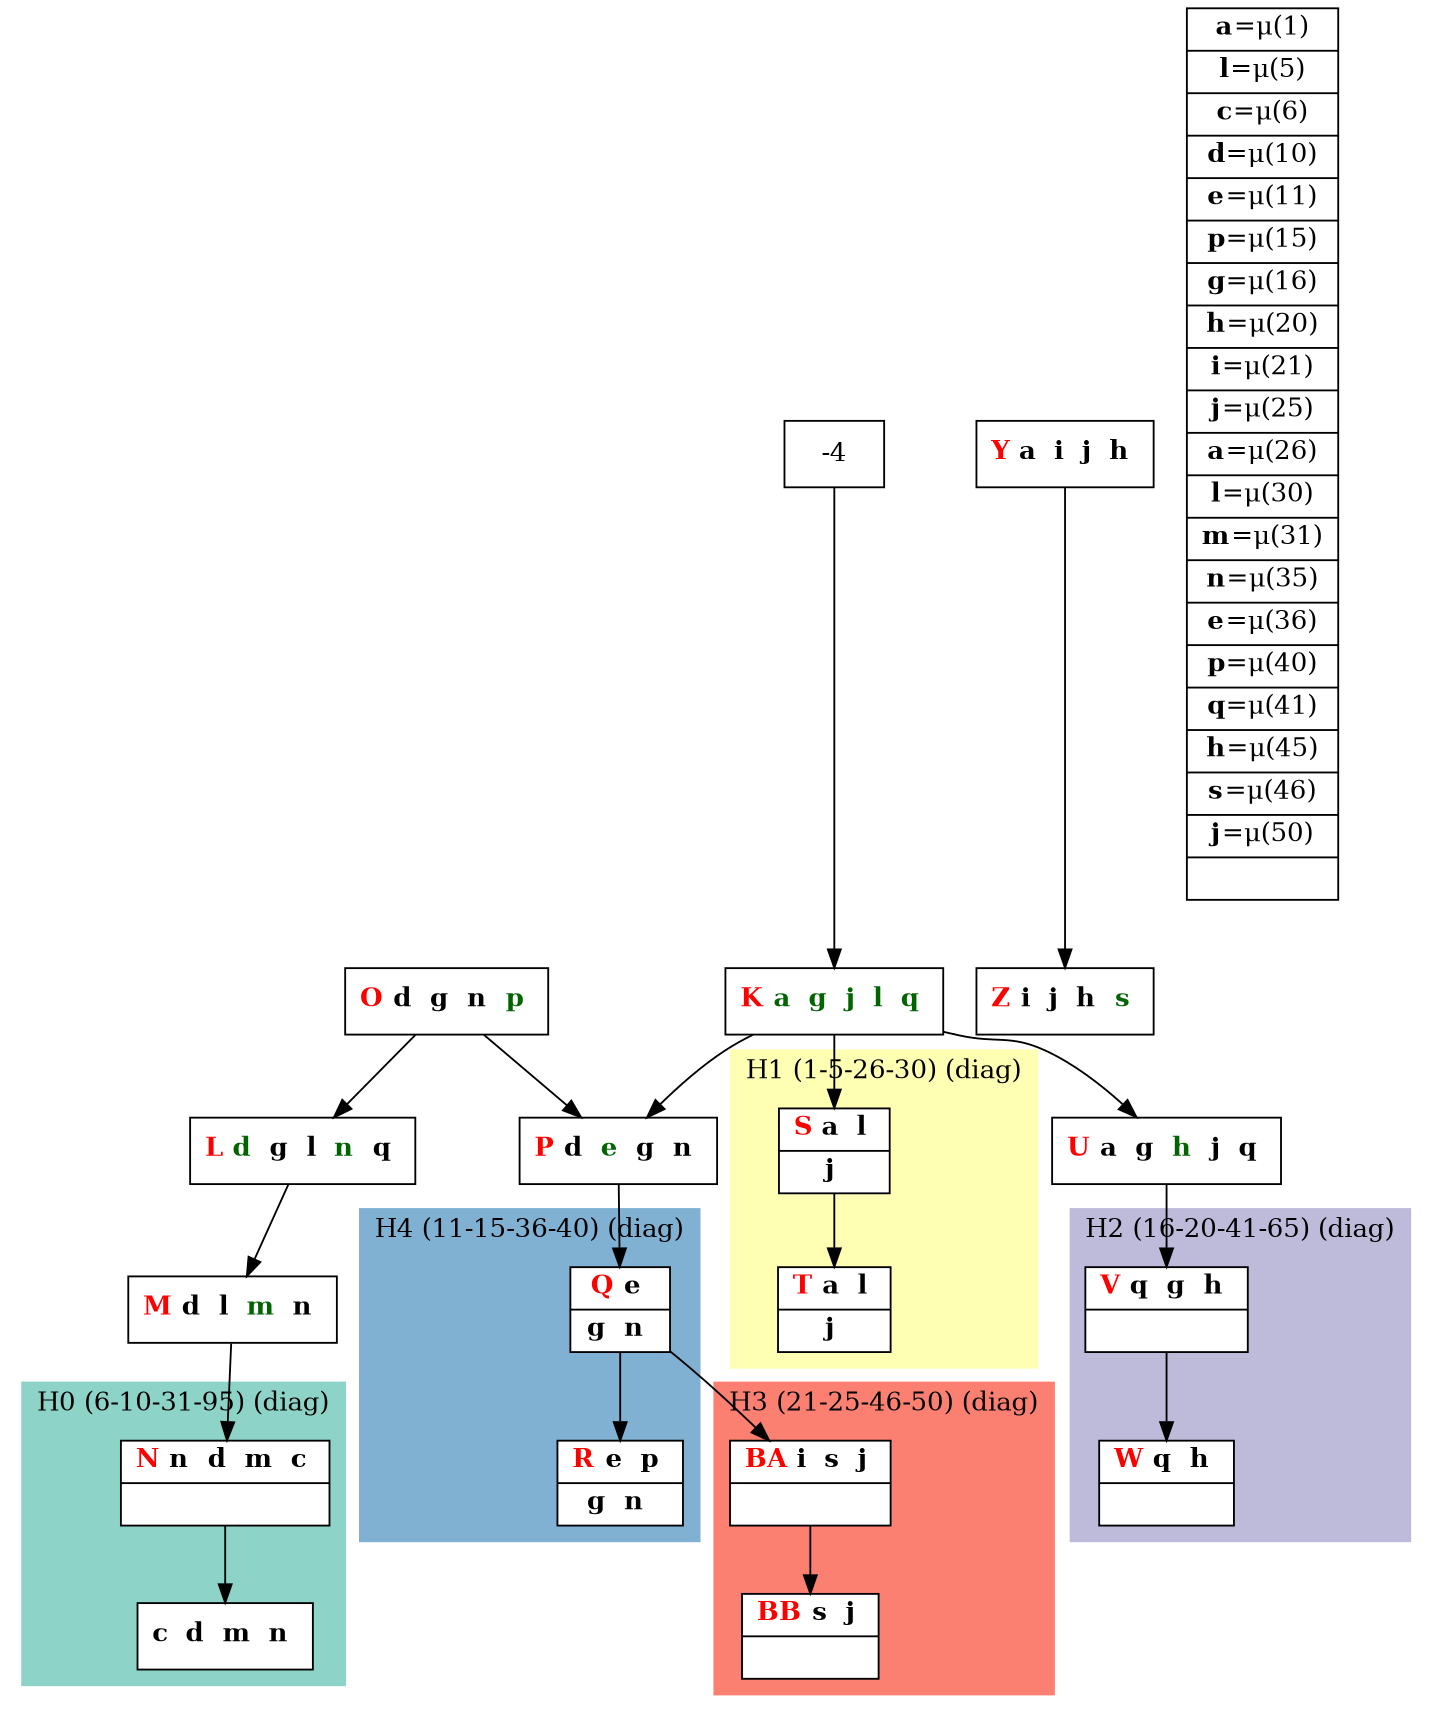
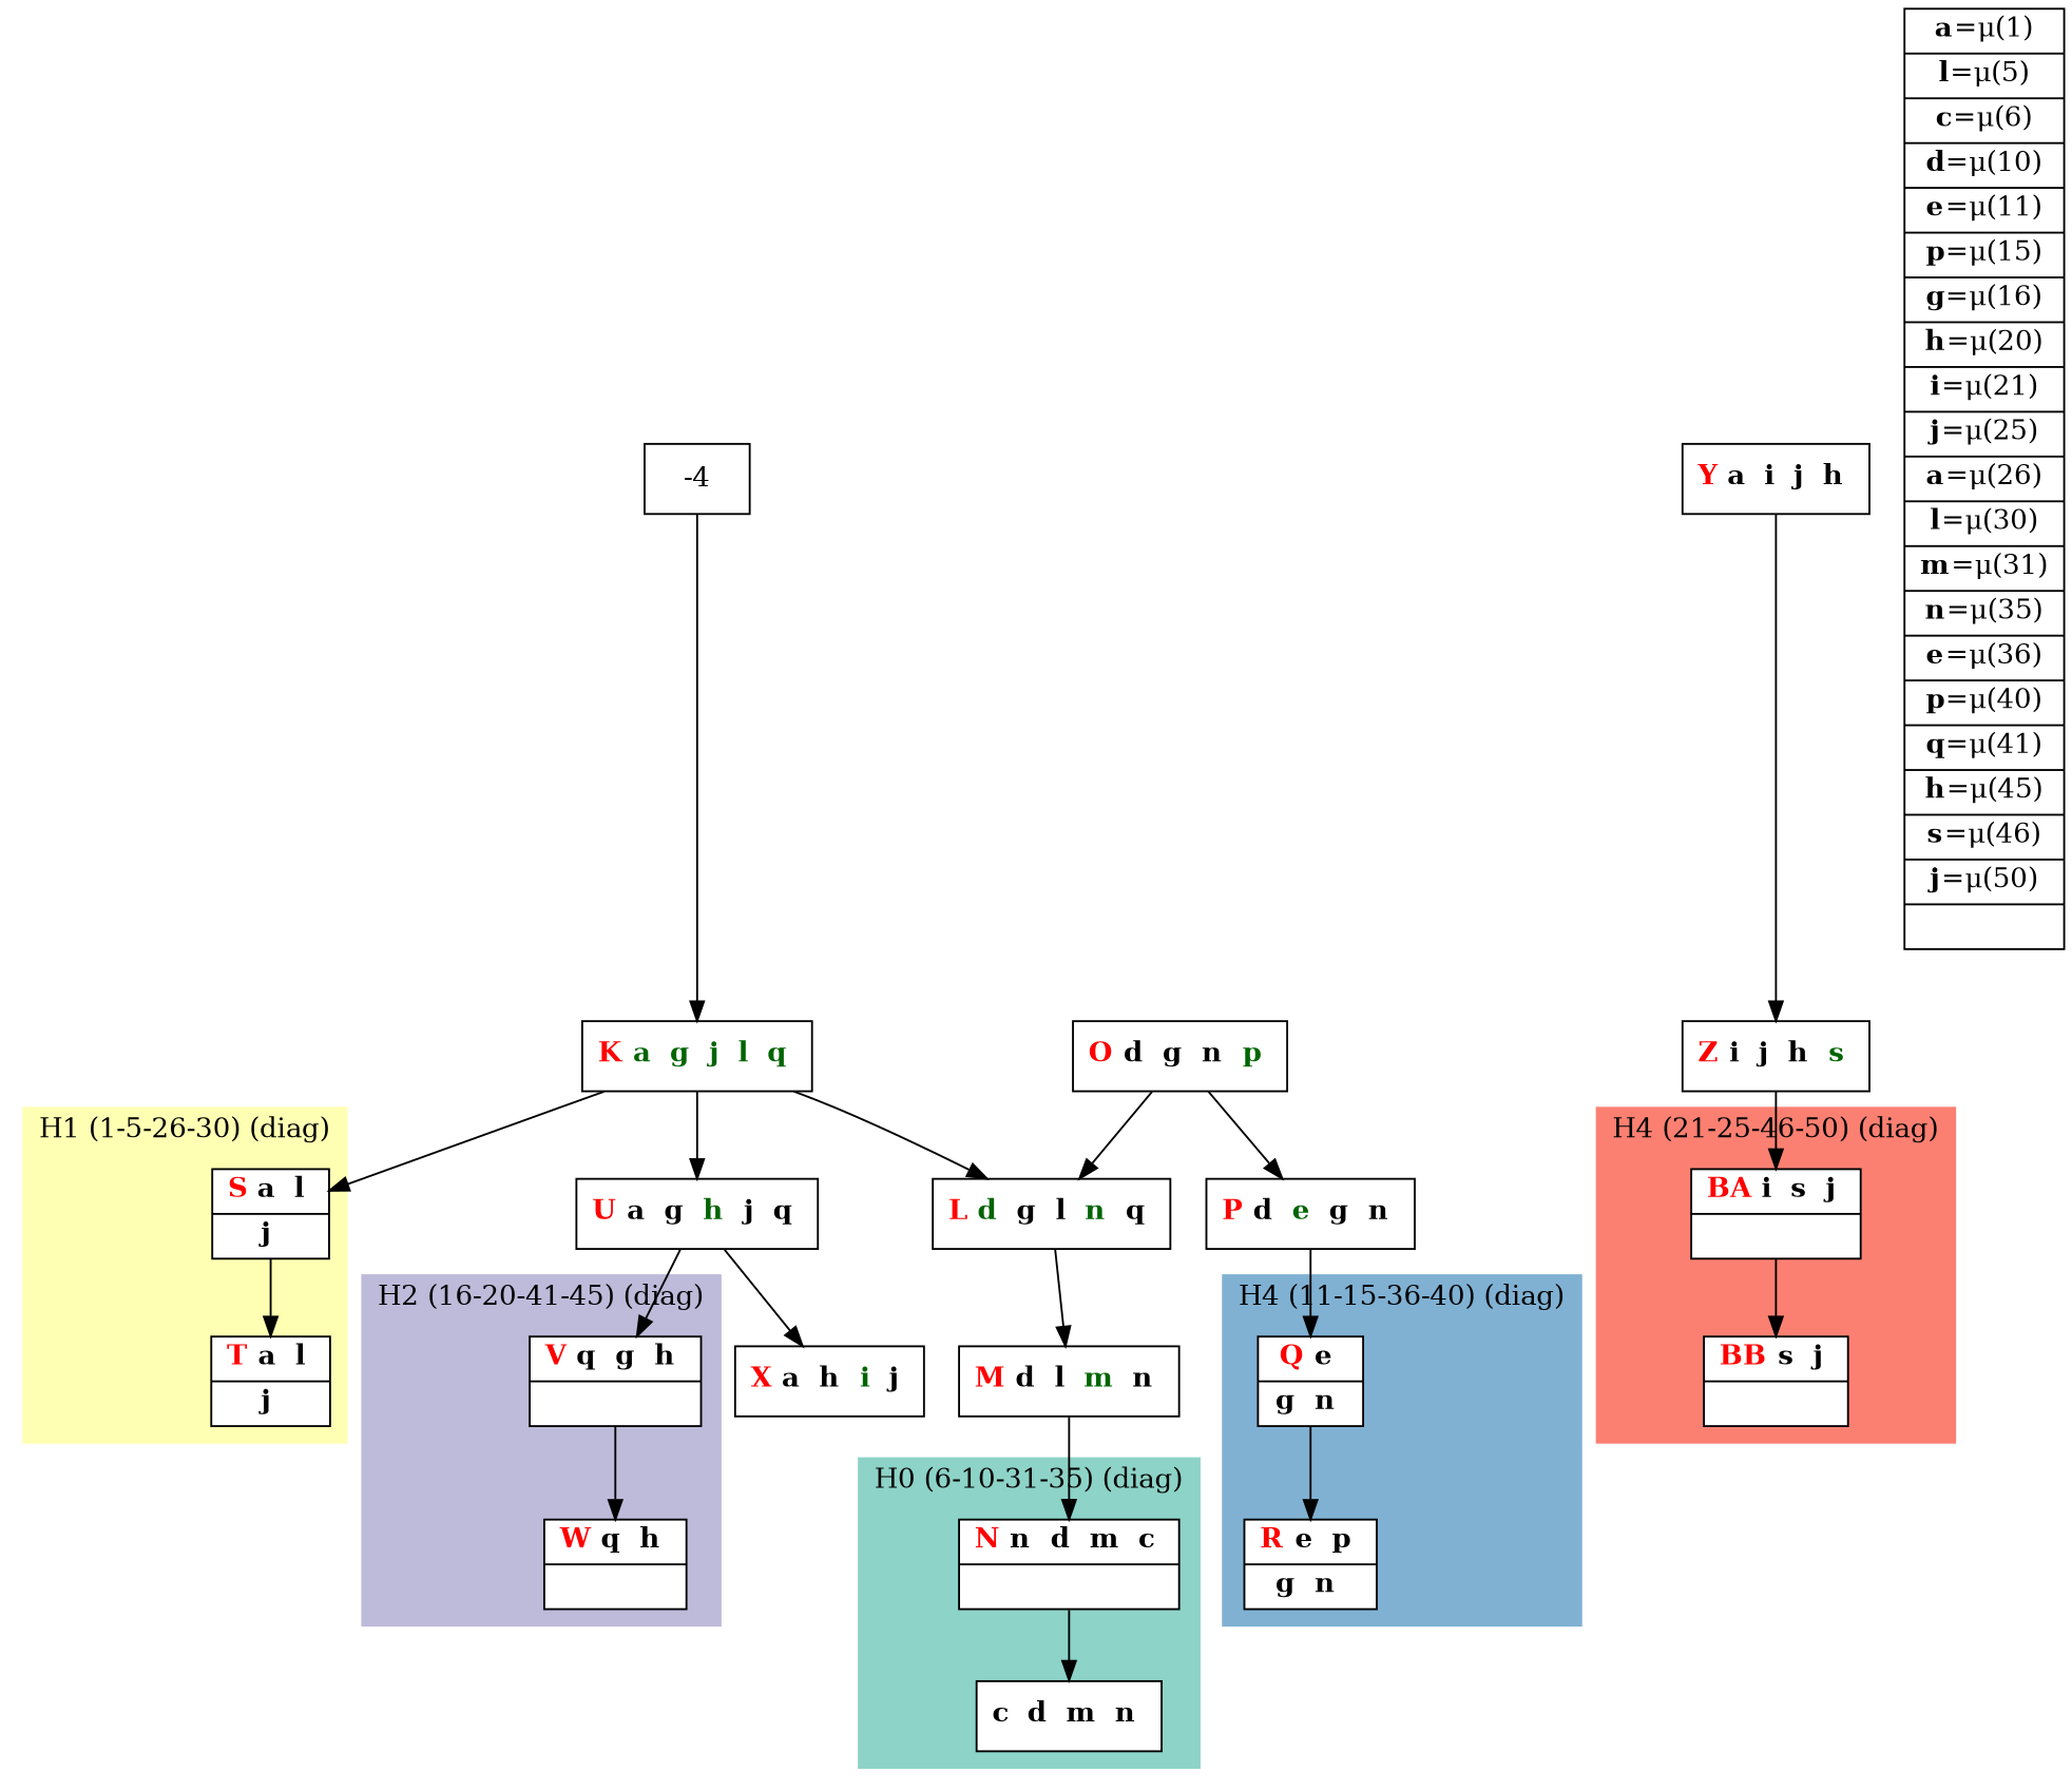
  digraph {
    node [shape=record]
    n1 [fillcolor=white label=<{  <FONT COLOR="RED"><b>N</b></FONT> <b>n </b> <b>d </b> <b>m </b> <b>c </b>| }> style=filled]
    n2 [fillcolor=white label=<{ <b>c </b> <b>d </b> <b>m </b> <b>n </b>}> style=filled]
    n3 [fillcolor=white label=<{  <FONT COLOR="RED"><b>S</b></FONT> <b>a </b> <b>l </b>|  <b>j </b>}> style=filled]
    n4 [fillcolor=white label=<{  <FONT COLOR="RED"><b>T</b></FONT> <b>a </b> <b>l </b>|  <b>j </b>}> style=filled]
    n5 [fillcolor=white label=<{  <FONT COLOR="RED"><b>V</b></FONT> <b>q </b> <b>g </b> <b>h </b>| }> style=filled]
    n6 [fillcolor=white label=<{  <FONT COLOR="RED"><b>W</b></FONT> <b>q </b> <b>h </b>| }> style=filled]
    n7 [fillcolor=white label=<{  <FONT COLOR="RED"><b>BA</b></FONT> <b>i </b> <b>s </b> <b>j </b>| }> style=filled]
    n8 [fillcolor=white label=<{  <FONT COLOR="RED"><b>BB</b></FONT> <b>s </b> <b>j </b>| }> style=filled]
    n9 [fillcolor=white label=<{  <FONT COLOR="RED"><b>Q</b></FONT> <b>e </b>|  <b>g </b> <b>n </b>}> style=filled]
    n10 [fillcolor=white label=<{  <FONT COLOR="RED"><b>R</b></FONT> <b>e </b> <b>p </b>|  <b>g </b> <b>n </b>}> style=filled]
    n11 [label=<{  <FONT COLOR="RED"><b>K</b></FONT> <b><FONT COLOR="DARKGREEN">a </FONT></b> <b><FONT COLOR="DARKGREEN">g </FONT></b> <b><FONT COLOR="DARKGREEN">j </FONT></b> <b><FONT COLOR="DARKGREEN">l </FONT></b> <b><FONT COLOR="DARKGREEN">q </FONT></b>}>]
    n12 [label=<{  <FONT COLOR="RED"><b>L</b></FONT> <b><FONT COLOR="DARKGREEN">d </FONT></b> <b>g </b> <b>l </b> <b><FONT COLOR="DARKGREEN">n </FONT></b> <b>q </b>}>]
    n13 [label=<{  <FONT COLOR="RED"><b>U</b></FONT> <b>a </b> <b>g </b> <b><FONT COLOR="DARKGREEN">h </FONT></b> <b>j </b> <b>q </b>}>]
    n14 [label=<{  <FONT COLOR="RED"><b>M</b></FONT> <b>d </b> <b>l </b> <b><FONT COLOR="DARKGREEN">m </FONT></b> <b>n </b>}>]
+   n15 [label=<{  <FONT COLOR="RED"><b>X</b></FONT> <b>a </b> <b>h </b> <b><FONT COLOR="DARKGREEN">i </FONT></b> <b>j </b>}>]
    n16 [label=-4 shape=box]
    n17 [label=<{  <FONT COLOR="RED"><b>O</b></FONT> <b>d </b> <b>g </b> <b>n </b> <b><FONT COLOR="DARKGREEN">p </FONT></b>}>]
    n18 [label=<{  <FONT COLOR="RED"><b>P</b></FONT> <b>d </b> <b><FONT COLOR="DARKGREEN">e </FONT></b> <b>g </b> <b>n </b>}>]
    n19 [label=<{  <FONT COLOR="RED"><b>Y</b></FONT> <b>a </b> <b>i </b> <b>j </b> <b>h </b>}>]
    n20 [label=<{  <FONT COLOR="RED"><b>Z</b></FONT> <b>i </b> <b>j </b> <b>h </b> <b><FONT COLOR="DARKGREEN">s </FONT></b>}>]
    n21 [label=<{<b>a</b>=&#956;(1) | <b>l</b>=&#956;(5) | <b>c</b>=&#956;(6) | <b>d</b>=&#956;(10) | <b>e</b>=&#956;(11) | <b>p</b>=&#956;(15) | <b>g</b>=&#956;(16) | <b>h</b>=&#956;(20) | <b>i</b>=&#956;(21) | <b>j</b>=&#956;(25) | <b>a</b>=&#956;(26) | <b>l</b>=&#956;(30) | <b>m</b>=&#956;(31) | <b>n</b>=&#956;(35) | <b>e</b>=&#956;(36) | <b>p</b>=&#956;(40) | <b>q</b>=&#956;(41) | <b>h</b>=&#956;(45) | <b>s</b>=&#956;(46) | <b>j</b>=&#956;(50) | }>]
    subgraph cluster_1 {
      color="#8DD3C7"
-     label="H0 (6-10-31-95) (diag)"
+     label="H0 (6-10-31-35) (diag)"
      labeljust=l
      style=filled
      n1
      n2
    }
    subgraph cluster_2 {
      color="#FFFFB3"
      label="H1 (1-5-26-30) (diag)"
      labeljust=l
      style=filled
      n3
      n4
    }
    subgraph cluster_3 {
      color="#BEBADA"
-     label="H2 (16-20-41-65) (diag)"
+     label="H2 (16-20-41-45) (diag)"
      labeljust=l
      style=filled
      n5
      n6
    }
    subgraph cluster_4 {
      color="#FB8072"
-     label="H3 (21-25-46-50) (diag)"
+     label="H4 (21-25-46-50) (diag)"
      labeljust=l
      style=filled
      n7
      n8
    }
    subgraph cluster_5 {
      color="#80B1D3"
      label="H4 (11-15-36-40) (diag)"
      labeljust=l
      style=filled
      n9
      n10
    }
    n1 -> n2
    n3 -> n4
    n5 -> n6
    n7 -> n8
    n9 -> n10
    n11 -> n3
-   n11 -> n18
+   n11 -> n12
    n11 -> n13
    n12 -> n14
    n13 -> n5
+   n13 -> n15
    n14 -> n1
    n16 -> n11
    n17 -> n12
    n17 -> n18
    n18 -> n9
    n19 -> n20
-   n9 -> n7
+   n20 -> n7
  }
